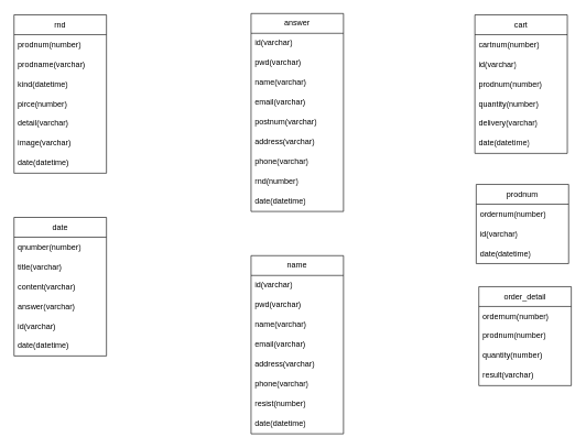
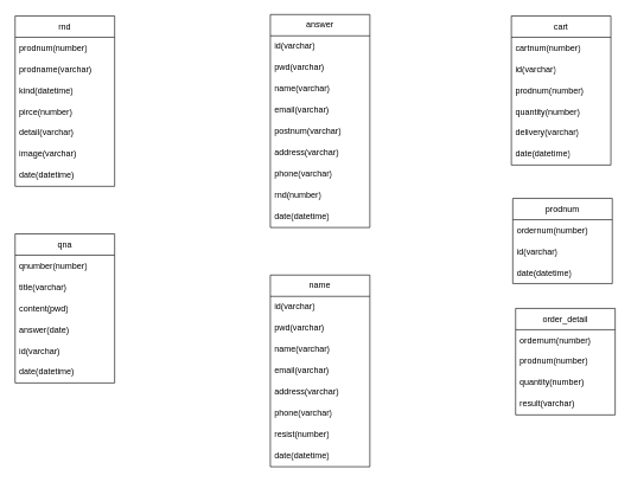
  <mxCell id="0" />
  <mxCell id="1" parent="0" />
  <mxCell id="2" value="answer" style="swimlane;fontStyle=0;childLayout=stackLayout;horizontal=1;startSize=30;horizontalStack=0;resizeParent=1;resizeParentMax=0;resizeLast=0;collapsible=1;marginBottom=0;whiteSpace=wrap;html=1;" parent="1" vertex="1"><mxGeometry x="379" y="20" width="140" height="300" as="geometry" /></mxCell>
  <mxCell id="3" value="id(varchar)" style="text;strokeColor=none;fillColor=none;align=left;verticalAlign=middle;spacingLeft=4;spacingRight=4;overflow=hidden;points=[[0,0.5],[1,0.5]];portConstraint=eastwest;rotatable=0;whiteSpace=wrap;html=1;" parent="2" vertex="1"><mxGeometry y="30" width="140" height="30" as="geometry" /></mxCell>
  <mxCell id="4" value="pwd(varchar)" style="text;strokeColor=none;fillColor=none;align=left;verticalAlign=middle;spacingLeft=4;spacingRight=4;overflow=hidden;points=[[0,0.5],[1,0.5]];portConstraint=eastwest;rotatable=0;whiteSpace=wrap;html=1;" parent="2" vertex="1"><mxGeometry y="60" width="140" height="30" as="geometry" /></mxCell>
  <mxCell id="5" value="name(varchar)" style="text;strokeColor=none;fillColor=none;align=left;verticalAlign=middle;spacingLeft=4;spacingRight=4;overflow=hidden;points=[[0,0.5],[1,0.5]];portConstraint=eastwest;rotatable=0;whiteSpace=wrap;html=1;" parent="2" vertex="1"><mxGeometry y="90" width="140" height="30" as="geometry" /></mxCell>
  <mxCell id="6" value="email(varchar)" style="text;strokeColor=none;fillColor=none;align=left;verticalAlign=middle;spacingLeft=4;spacingRight=4;overflow=hidden;points=[[0,0.5],[1,0.5]];portConstraint=eastwest;rotatable=0;whiteSpace=wrap;html=1;" parent="2" vertex="1"><mxGeometry y="120" width="140" height="30" as="geometry" /></mxCell>
  <mxCell id="7" value="postnum(varchar)" style="text;strokeColor=none;fillColor=none;align=left;verticalAlign=middle;spacingLeft=4;spacingRight=4;overflow=hidden;points=[[0,0.5],[1,0.5]];portConstraint=eastwest;rotatable=0;whiteSpace=wrap;html=1;" parent="2" vertex="1"><mxGeometry y="150" width="140" height="30" as="geometry" /></mxCell>
  <mxCell id="8" value="address(varchar)" style="text;strokeColor=none;fillColor=none;align=left;verticalAlign=middle;spacingLeft=4;spacingRight=4;overflow=hidden;points=[[0,0.5],[1,0.5]];portConstraint=eastwest;rotatable=0;whiteSpace=wrap;html=1;" parent="2" vertex="1"><mxGeometry y="180" width="140" height="30" as="geometry" /></mxCell>
  <mxCell id="9" value="phone(varchar)" style="text;strokeColor=none;fillColor=none;align=left;verticalAlign=middle;spacingLeft=4;spacingRight=4;overflow=hidden;points=[[0,0.5],[1,0.5]];portConstraint=eastwest;rotatable=0;whiteSpace=wrap;html=1;" parent="2" vertex="1"><mxGeometry y="210" width="140" height="30" as="geometry" /></mxCell>
  <mxCell id="10" value="rnd(number)" style="text;strokeColor=none;fillColor=none;align=left;verticalAlign=middle;spacingLeft=4;spacingRight=4;overflow=hidden;points=[[0,0.5],[1,0.5]];portConstraint=eastwest;rotatable=0;whiteSpace=wrap;html=1;" parent="2" vertex="1"><mxGeometry y="240" width="140" height="30" as="geometry" /></mxCell>
  <mxCell id="11" value="date(datetime)" style="text;strokeColor=none;fillColor=none;align=left;verticalAlign=middle;spacingLeft=4;spacingRight=4;overflow=hidden;points=[[0,0.5],[1,0.5]];portConstraint=eastwest;rotatable=0;whiteSpace=wrap;html=1;" parent="2" vertex="1"><mxGeometry y="270" width="140" height="30" as="geometry" /></mxCell>
  <mxCell id="12" value="rnd" style="swimlane;fontStyle=0;childLayout=stackLayout;horizontal=1;startSize=30;horizontalStack=0;resizeParent=1;resizeParentMax=0;resizeLast=0;collapsible=1;marginBottom=0;whiteSpace=wrap;html=1;" parent="1" vertex="1"><mxGeometry x="20" y="22" width="140" height="240" as="geometry" /></mxCell>
  <mxCell id="13" value="prodnum(number)" style="text;strokeColor=none;fillColor=none;align=left;verticalAlign=middle;spacingLeft=4;spacingRight=4;overflow=hidden;points=[[0,0.5],[1,0.5]];portConstraint=eastwest;rotatable=0;whiteSpace=wrap;html=1;" parent="12" vertex="1"><mxGeometry y="30" width="140" height="30" as="geometry" /></mxCell>
  <mxCell id="14" value="prodname(varchar)" style="text;strokeColor=none;fillColor=none;align=left;verticalAlign=middle;spacingLeft=4;spacingRight=4;overflow=hidden;points=[[0,0.5],[1,0.5]];portConstraint=eastwest;rotatable=0;whiteSpace=wrap;html=1;" parent="12" vertex="1"><mxGeometry y="60" width="140" height="30" as="geometry" /></mxCell>
  <mxCell id="15" value="kind(datetime)" style="text;strokeColor=none;fillColor=none;align=left;verticalAlign=middle;spacingLeft=4;spacingRight=4;overflow=hidden;points=[[0,0.5],[1,0.5]];portConstraint=eastwest;rotatable=0;whiteSpace=wrap;html=1;" parent="12" vertex="1"><mxGeometry y="90" width="140" height="30" as="geometry" /></mxCell>
  <mxCell id="16" value="pirce(number)" style="text;strokeColor=none;fillColor=none;align=left;verticalAlign=middle;spacingLeft=4;spacingRight=4;overflow=hidden;points=[[0,0.5],[1,0.5]];portConstraint=eastwest;rotatable=0;whiteSpace=wrap;html=1;" parent="12" vertex="1"><mxGeometry y="120" width="140" height="30" as="geometry" /></mxCell>
  <mxCell id="17" value="detail(varchar)" style="text;strokeColor=none;fillColor=none;align=left;verticalAlign=middle;spacingLeft=4;spacingRight=4;overflow=hidden;points=[[0,0.5],[1,0.5]];portConstraint=eastwest;rotatable=0;whiteSpace=wrap;html=1;" parent="12" vertex="1"><mxGeometry y="150" width="140" height="30" as="geometry" /></mxCell>
  <mxCell id="18" value="image(varchar)" style="text;strokeColor=none;fillColor=none;align=left;verticalAlign=middle;spacingLeft=4;spacingRight=4;overflow=hidden;points=[[0,0.5],[1,0.5]];portConstraint=eastwest;rotatable=0;whiteSpace=wrap;html=1;" parent="12" vertex="1"><mxGeometry y="180" width="140" height="30" as="geometry" /></mxCell>
  <mxCell id="19" value="date(datetime)" style="text;strokeColor=none;fillColor=none;align=left;verticalAlign=middle;spacingLeft=4;spacingRight=4;overflow=hidden;points=[[0,0.5],[1,0.5]];portConstraint=eastwest;rotatable=0;whiteSpace=wrap;html=1;" parent="12" vertex="1"><mxGeometry y="210" width="140" height="30" as="geometry" /></mxCell>
  <mxCell id="20" value="name" style="swimlane;fontStyle=0;childLayout=stackLayout;horizontal=1;startSize=30;horizontalStack=0;resizeParent=1;resizeParentMax=0;resizeLast=0;collapsible=1;marginBottom=0;whiteSpace=wrap;html=1;" parent="1" vertex="1"><mxGeometry x="379" y="387" width="140" height="270" as="geometry" /></mxCell>
  <mxCell id="21" value="id(varchar)" style="text;strokeColor=none;fillColor=none;align=left;verticalAlign=middle;spacingLeft=4;spacingRight=4;overflow=hidden;points=[[0,0.5],[1,0.5]];portConstraint=eastwest;rotatable=0;whiteSpace=wrap;html=1;" parent="20" vertex="1"><mxGeometry y="30" width="140" height="30" as="geometry" /></mxCell>
  <mxCell id="22" value="pwd(varchar)" style="text;strokeColor=none;fillColor=none;align=left;verticalAlign=middle;spacingLeft=4;spacingRight=4;overflow=hidden;points=[[0,0.5],[1,0.5]];portConstraint=eastwest;rotatable=0;whiteSpace=wrap;html=1;" parent="20" vertex="1"><mxGeometry y="60" width="140" height="30" as="geometry" /></mxCell>
  <mxCell id="23" value="name(varchar)" style="text;strokeColor=none;fillColor=none;align=left;verticalAlign=middle;spacingLeft=4;spacingRight=4;overflow=hidden;points=[[0,0.5],[1,0.5]];portConstraint=eastwest;rotatable=0;whiteSpace=wrap;html=1;" parent="20" vertex="1"><mxGeometry y="90" width="140" height="30" as="geometry" /></mxCell>
  <mxCell id="24" value="email(varchar)" style="text;strokeColor=none;fillColor=none;align=left;verticalAlign=middle;spacingLeft=4;spacingRight=4;overflow=hidden;points=[[0,0.5],[1,0.5]];portConstraint=eastwest;rotatable=0;whiteSpace=wrap;html=1;" parent="20" vertex="1"><mxGeometry y="120" width="140" height="30" as="geometry" /></mxCell>
  <mxCell id="25" value="address(varchar)" style="text;strokeColor=none;fillColor=none;align=left;verticalAlign=middle;spacingLeft=4;spacingRight=4;overflow=hidden;points=[[0,0.5],[1,0.5]];portConstraint=eastwest;rotatable=0;whiteSpace=wrap;html=1;" parent="20" vertex="1"><mxGeometry y="150" width="140" height="30" as="geometry" /></mxCell>
  <mxCell id="26" value="phone(varchar)" style="text;strokeColor=none;fillColor=none;align=left;verticalAlign=middle;spacingLeft=4;spacingRight=4;overflow=hidden;points=[[0,0.5],[1,0.5]];portConstraint=eastwest;rotatable=0;whiteSpace=wrap;html=1;" parent="20" vertex="1"><mxGeometry y="180" width="140" height="30" as="geometry" /></mxCell>
  <mxCell id="27" value="resist(number)" style="text;strokeColor=none;fillColor=none;align=left;verticalAlign=middle;spacingLeft=4;spacingRight=4;overflow=hidden;points=[[0,0.5],[1,0.5]];portConstraint=eastwest;rotatable=0;whiteSpace=wrap;html=1;" parent="20" vertex="1"><mxGeometry y="210" width="140" height="30" as="geometry" /></mxCell>
  <mxCell id="28" value="date(datetime)" style="text;strokeColor=none;fillColor=none;align=left;verticalAlign=middle;spacingLeft=4;spacingRight=4;overflow=hidden;points=[[0,0.5],[1,0.5]];portConstraint=eastwest;rotatable=0;whiteSpace=wrap;html=1;" parent="20" vertex="1"><mxGeometry y="240" width="140" height="30" as="geometry" /></mxCell>
  <mxCell id="29" value="cart" style="swimlane;fontStyle=0;childLayout=stackLayout;horizontal=1;startSize=30;horizontalStack=0;resizeParent=1;resizeParentMax=0;resizeLast=0;collapsible=1;marginBottom=0;whiteSpace=wrap;html=1;" parent="1" vertex="1"><mxGeometry x="718" y="22" width="140" height="210" as="geometry" /></mxCell>
  <mxCell id="30" value="cartnum(number)" style="text;strokeColor=none;fillColor=none;align=left;verticalAlign=middle;spacingLeft=4;spacingRight=4;overflow=hidden;points=[[0,0.5],[1,0.5]];portConstraint=eastwest;rotatable=0;whiteSpace=wrap;html=1;" parent="29" vertex="1"><mxGeometry y="30" width="140" height="30" as="geometry" /></mxCell>
  <mxCell id="31" value="id(varchar)" style="text;strokeColor=none;fillColor=none;align=left;verticalAlign=middle;spacingLeft=4;spacingRight=4;overflow=hidden;points=[[0,0.5],[1,0.5]];portConstraint=eastwest;rotatable=0;whiteSpace=wrap;html=1;" parent="29" vertex="1"><mxGeometry y="60" width="140" height="30" as="geometry" /></mxCell>
  <mxCell id="32" value="prodnum(number)" style="text;strokeColor=none;fillColor=none;align=left;verticalAlign=middle;spacingLeft=4;spacingRight=4;overflow=hidden;points=[[0,0.5],[1,0.5]];portConstraint=eastwest;rotatable=0;whiteSpace=wrap;html=1;" parent="29" vertex="1"><mxGeometry y="90" width="140" height="30" as="geometry" /></mxCell>
  <mxCell id="33" value="quantity(number)" style="text;strokeColor=none;fillColor=none;align=left;verticalAlign=middle;spacingLeft=4;spacingRight=4;overflow=hidden;points=[[0,0.5],[1,0.5]];portConstraint=eastwest;rotatable=0;whiteSpace=wrap;html=1;" parent="29" vertex="1"><mxGeometry y="120" width="140" height="30" as="geometry" /></mxCell>
  <mxCell id="34" value="delivery(varchar)" style="text;strokeColor=none;fillColor=none;align=left;verticalAlign=middle;spacingLeft=4;spacingRight=4;overflow=hidden;points=[[0,0.5],[1,0.5]];portConstraint=eastwest;rotatable=0;whiteSpace=wrap;html=1;" parent="29" vertex="1"><mxGeometry y="150" width="140" height="30" as="geometry" /></mxCell>
  <mxCell id="35" value="date(datetime)" style="text;strokeColor=none;fillColor=none;align=left;verticalAlign=middle;spacingLeft=4;spacingRight=4;overflow=hidden;points=[[0,0.5],[1,0.5]];portConstraint=eastwest;rotatable=0;whiteSpace=wrap;html=1;" parent="29" vertex="1"><mxGeometry y="180" width="140" height="30" as="geometry" /></mxCell>
  <mxCell id="36" value="prodnum" style="swimlane;fontStyle=0;childLayout=stackLayout;horizontal=1;startSize=30;horizontalStack=0;resizeParent=1;resizeParentMax=0;resizeLast=0;collapsible=1;marginBottom=0;whiteSpace=wrap;html=1;" parent="1" vertex="1"><mxGeometry x="720" y="279" width="140" height="120" as="geometry" /></mxCell>
  <mxCell id="37" value="ordernum(number)" style="text;strokeColor=none;fillColor=none;align=left;verticalAlign=middle;spacingLeft=4;spacingRight=4;overflow=hidden;points=[[0,0.5],[1,0.5]];portConstraint=eastwest;rotatable=0;whiteSpace=wrap;html=1;" parent="36" vertex="1"><mxGeometry y="30" width="140" height="30" as="geometry" /></mxCell>
  <mxCell id="38" value="id(varchar)" style="text;strokeColor=none;fillColor=none;align=left;verticalAlign=middle;spacingLeft=4;spacingRight=4;overflow=hidden;points=[[0,0.5],[1,0.5]];portConstraint=eastwest;rotatable=0;whiteSpace=wrap;html=1;" parent="36" vertex="1"><mxGeometry y="60" width="140" height="30" as="geometry" /></mxCell>
  <mxCell id="39" value="date(datetime)" style="text;strokeColor=none;fillColor=none;align=left;verticalAlign=middle;spacingLeft=4;spacingRight=4;overflow=hidden;points=[[0,0.5],[1,0.5]];portConstraint=eastwest;rotatable=0;whiteSpace=wrap;html=1;" parent="36" vertex="1"><mxGeometry y="90" width="140" height="30" as="geometry" /></mxCell>
  <mxCell id="40" value="order_detail" style="swimlane;fontStyle=0;childLayout=stackLayout;horizontal=1;startSize=30;horizontalStack=0;resizeParent=1;resizeParentMax=0;resizeLast=0;collapsible=1;marginBottom=0;whiteSpace=wrap;html=1;" parent="1" vertex="1"><mxGeometry x="724" y="434" width="140" height="150" as="geometry" /></mxCell>
  <mxCell id="41" value="ordernum(number)" style="text;strokeColor=none;fillColor=none;align=left;verticalAlign=middle;spacingLeft=4;spacingRight=4;overflow=hidden;points=[[0,0.5],[1,0.5]];portConstraint=eastwest;rotatable=0;whiteSpace=wrap;html=1;" parent="40" vertex="1"><mxGeometry y="30" width="140" height="30" as="geometry" /></mxCell>
  <mxCell id="42" value="prodnum(number)" style="text;strokeColor=none;fillColor=none;align=left;verticalAlign=middle;spacingLeft=4;spacingRight=4;overflow=hidden;points=[[0,0.5],[1,0.5]];portConstraint=eastwest;rotatable=0;whiteSpace=wrap;html=1;" parent="40" vertex="1"><mxGeometry y="60" width="140" height="30" as="geometry" /></mxCell>
  <mxCell id="43" value="quantity(number)" style="text;strokeColor=none;fillColor=none;align=left;verticalAlign=middle;spacingLeft=4;spacingRight=4;overflow=hidden;points=[[0,0.5],[1,0.5]];portConstraint=eastwest;rotatable=0;whiteSpace=wrap;html=1;" parent="40" vertex="1"><mxGeometry y="90" width="140" height="30" as="geometry" /></mxCell>
  <mxCell id="44" value="result(varchar)" style="text;strokeColor=none;fillColor=none;align=left;verticalAlign=middle;spacingLeft=4;spacingRight=4;overflow=hidden;points=[[0,0.5],[1,0.5]];portConstraint=eastwest;rotatable=0;whiteSpace=wrap;html=1;" parent="40" vertex="1"><mxGeometry y="120" width="140" height="30" as="geometry" /></mxCell>
- <mxCell id="45" value="date" style="swimlane;fontStyle=0;childLayout=stackLayout;horizontal=1;startSize=30;horizontalStack=0;resizeParent=1;resizeParentMax=0;resizeLast=0;collapsible=1;marginBottom=0;whiteSpace=wrap;html=1;" parent="1" vertex="1"><mxGeometry x="20" y="329" width="140" height="210" as="geometry" /></mxCell>
+ <mxCell id="45" value="qna" style="swimlane;fontStyle=0;childLayout=stackLayout;horizontal=1;startSize=30;horizontalStack=0;resizeParent=1;resizeParentMax=0;resizeLast=0;collapsible=1;marginBottom=0;whiteSpace=wrap;html=1;" parent="1" vertex="1"><mxGeometry x="20" y="329" width="140" height="210" as="geometry" /></mxCell>
  <mxCell id="46" value="qnumber(number)" style="text;strokeColor=none;fillColor=none;align=left;verticalAlign=middle;spacingLeft=4;spacingRight=4;overflow=hidden;points=[[0,0.5],[1,0.5]];portConstraint=eastwest;rotatable=0;whiteSpace=wrap;html=1;" parent="45" vertex="1"><mxGeometry y="30" width="140" height="30" as="geometry" /></mxCell>
  <mxCell id="47" value="title(varchar)" style="text;strokeColor=none;fillColor=none;align=left;verticalAlign=middle;spacingLeft=4;spacingRight=4;overflow=hidden;points=[[0,0.5],[1,0.5]];portConstraint=eastwest;rotatable=0;whiteSpace=wrap;html=1;" parent="45" vertex="1"><mxGeometry y="60" width="140" height="30" as="geometry" /></mxCell>
- <mxCell id="48" value="content(varchar)" style="text;strokeColor=none;fillColor=none;align=left;verticalAlign=middle;spacingLeft=4;spacingRight=4;overflow=hidden;points=[[0,0.5],[1,0.5]];portConstraint=eastwest;rotatable=0;whiteSpace=wrap;html=1;" parent="45" vertex="1"><mxGeometry y="90" width="140" height="30" as="geometry" /></mxCell>
- <mxCell id="49" value="answer(varchar)" style="text;strokeColor=none;fillColor=none;align=left;verticalAlign=middle;spacingLeft=4;spacingRight=4;overflow=hidden;points=[[0,0.5],[1,0.5]];portConstraint=eastwest;rotatable=0;whiteSpace=wrap;html=1;" parent="45" vertex="1"><mxGeometry y="120" width="140" height="30" as="geometry" /></mxCell>
+ <mxCell id="48" value="content(pwd)" style="text;strokeColor=none;fillColor=none;align=left;verticalAlign=middle;spacingLeft=4;spacingRight=4;overflow=hidden;points=[[0,0.5],[1,0.5]];portConstraint=eastwest;rotatable=0;whiteSpace=wrap;html=1;" parent="45" vertex="1"><mxGeometry y="90" width="140" height="30" as="geometry" /></mxCell>
+ <mxCell id="49" value="answer(date)" style="text;strokeColor=none;fillColor=none;align=left;verticalAlign=middle;spacingLeft=4;spacingRight=4;overflow=hidden;points=[[0,0.5],[1,0.5]];portConstraint=eastwest;rotatable=0;whiteSpace=wrap;html=1;" parent="45" vertex="1"><mxGeometry y="120" width="140" height="30" as="geometry" /></mxCell>
  <mxCell id="50" value="id(varchar)" style="text;strokeColor=none;fillColor=none;align=left;verticalAlign=middle;spacingLeft=4;spacingRight=4;overflow=hidden;points=[[0,0.5],[1,0.5]];portConstraint=eastwest;rotatable=0;whiteSpace=wrap;html=1;" parent="45" vertex="1"><mxGeometry y="150" width="140" height="30" as="geometry" /></mxCell>
  <mxCell id="51" value="date(datetime)" style="text;strokeColor=none;fillColor=none;align=left;verticalAlign=middle;spacingLeft=4;spacingRight=4;overflow=hidden;points=[[0,0.5],[1,0.5]];portConstraint=eastwest;rotatable=0;whiteSpace=wrap;html=1;" parent="45" vertex="1"><mxGeometry y="180" width="140" height="30" as="geometry" /></mxCell>
